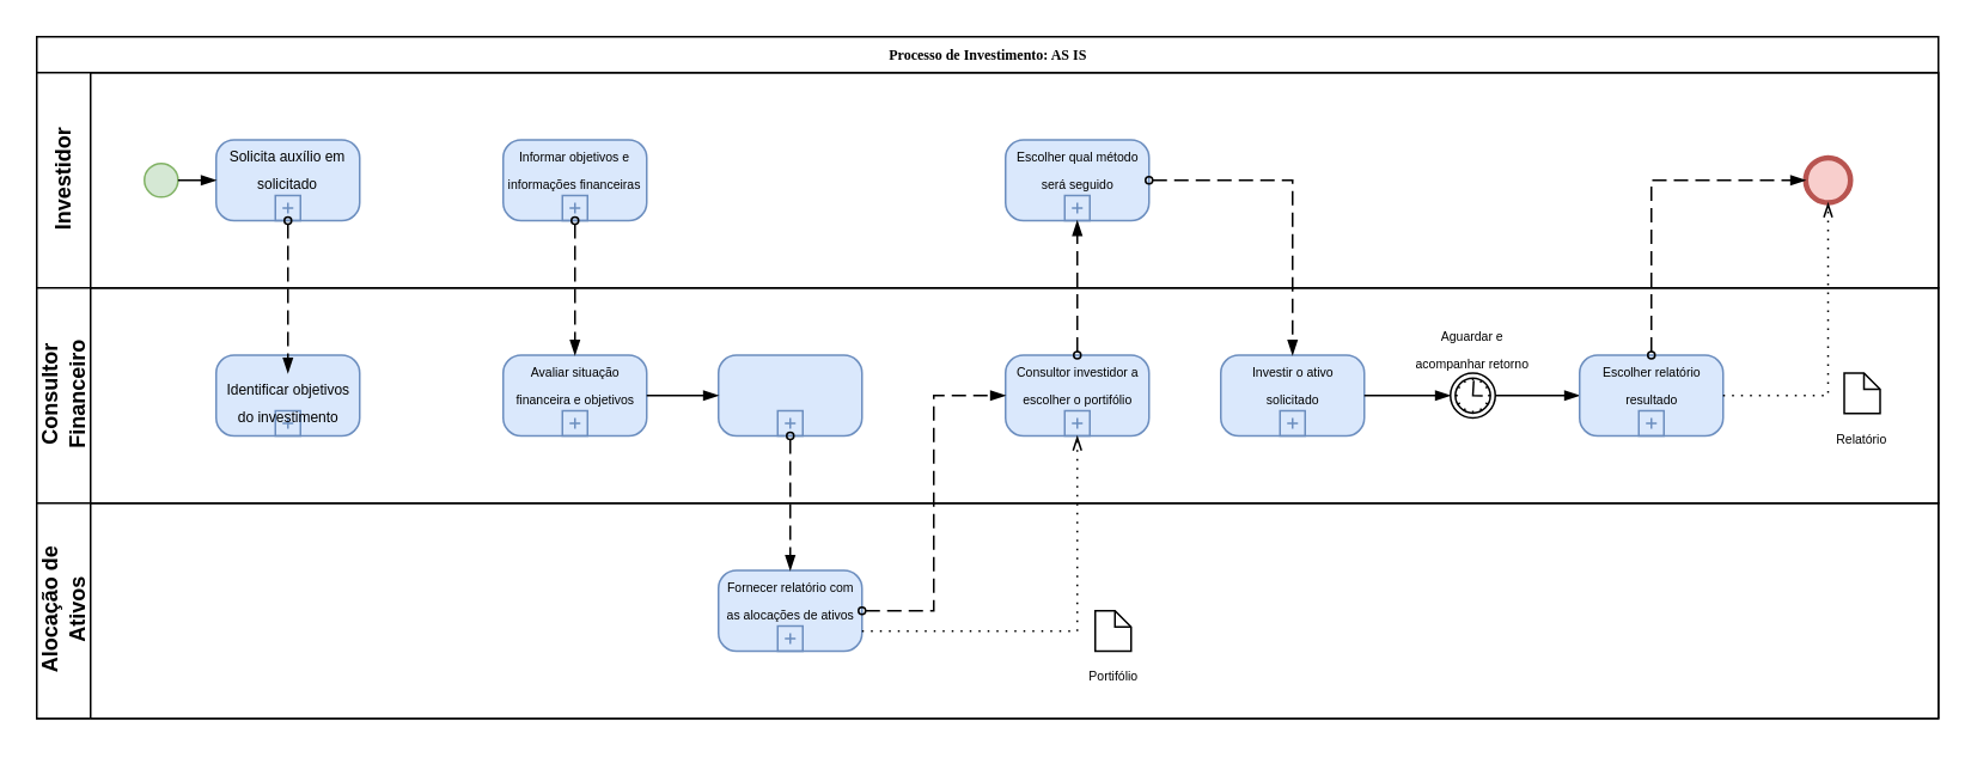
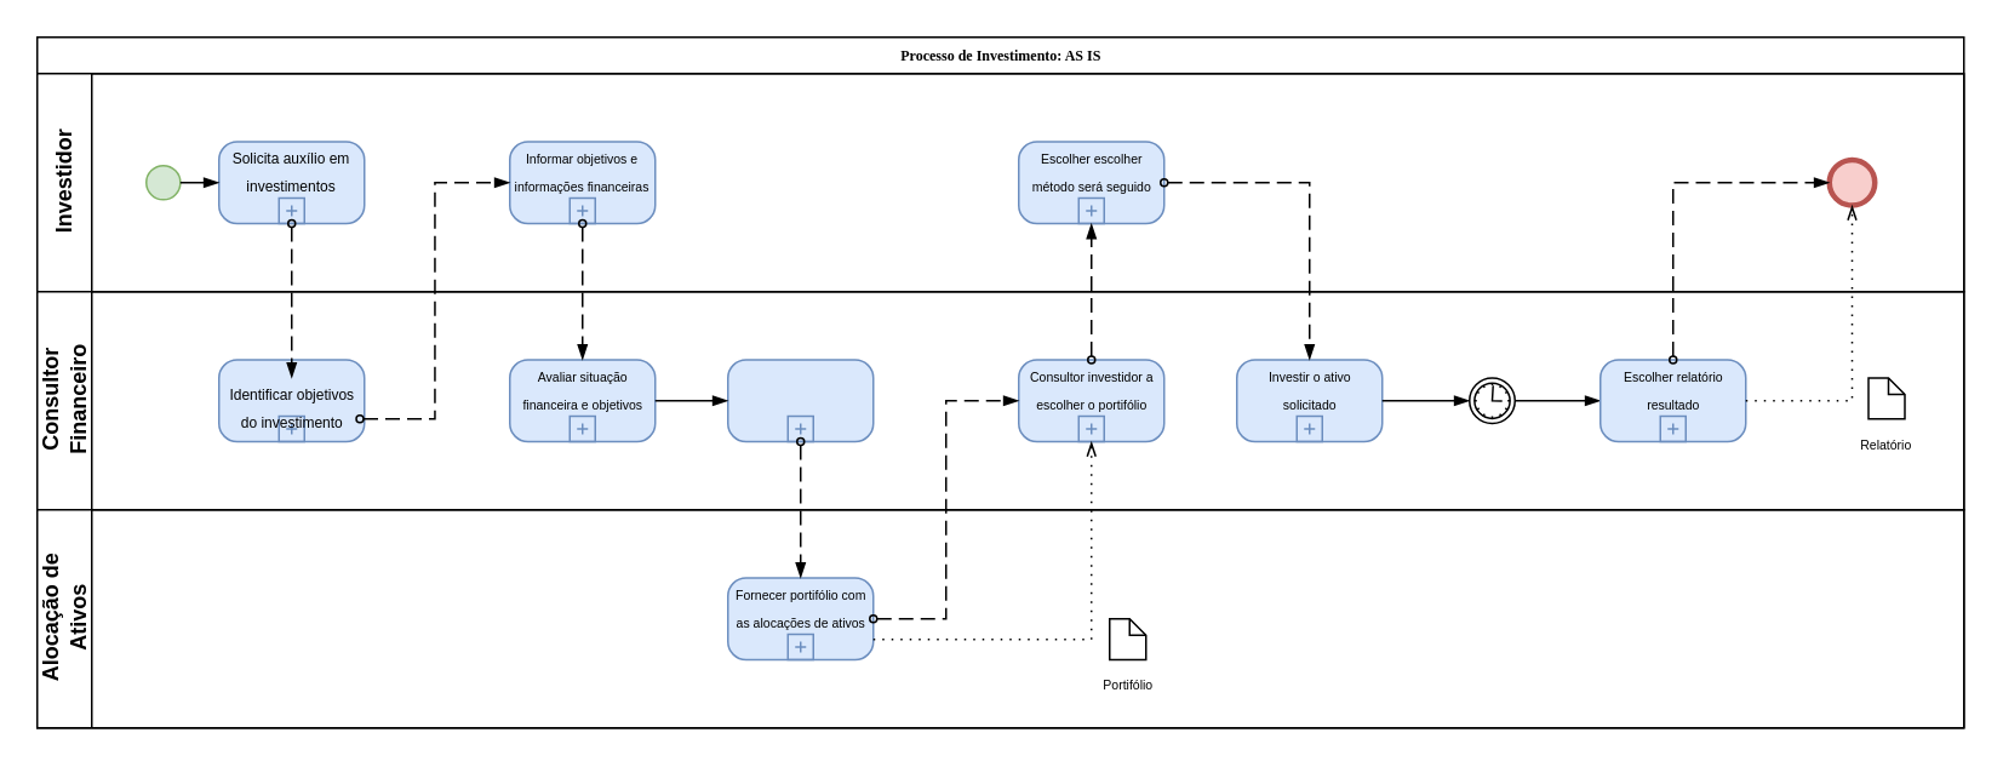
  <mxCell id="0" />
  <mxCell id="1" parent="0" />
  <mxCell id="2" value="Processo de Investimento: AS IS" style="swimlane;html=1;childLayout=stackLayout;horizontal=1;startSize=20;horizontalStack=0;rounded=0;shadow=0;labelBackgroundColor=none;strokeWidth=1;fontFamily=Verdana;fontSize=8;align=center;" parent="1" vertex="1"><mxGeometry x="20" y="20" width="1060" height="380" as="geometry" /></mxCell>
  <mxCell id="3" value="Investidor" style="swimlane;html=1;startSize=30;horizontal=0;" parent="2" vertex="1"><mxGeometry y="20" width="1060" height="120" as="geometry" /></mxCell>
  <mxCell id="4" value="" style="points=[[0.145,0.145,0],[0.5,0,0],[0.855,0.145,0],[1,0.5,0],[0.855,0.855,0],[0.5,1,0],[0.145,0.855,0],[0,0.5,0]];shape=mxgraph.bpmn.event;html=1;verticalLabelPosition=bottom;labelBackgroundColor=#ffffff;verticalAlign=top;align=center;perimeter=ellipsePerimeter;outlineConnect=0;aspect=fixed;outline=standard;symbol=general;fillColor=#d5e8d4;strokeColor=#82b366;" vertex="1" parent="3"><mxGeometry x="60" y="50.63" width="18.75" height="18.75" as="geometry" /></mxCell>
  <mxCell id="5" value="" style="points=[[0.25,0,0],[0.5,0,0],[0.75,0,0],[1,0.25,0],[1,0.5,0],[1,0.75,0],[0.75,1,0],[0.5,1,0],[0.25,1,0],[0,0.75,0],[0,0.5,0],[0,0.25,0]];shape=mxgraph.bpmn.task;whiteSpace=wrap;rectStyle=rounded;size=10;html=1;container=1;expand=0;collapsible=0;taskMarker=abstract;isLoopSub=1;align=center;fillColor=#dae8fc;strokeColor=#6c8ebf;" vertex="1" parent="3"><mxGeometry x="100" y="37.5" width="80" height="45" as="geometry" /></mxCell>
- <mxCell id="6" value="&lt;span style=&quot;font-size: 8px;&quot;&gt;Solicita auxílio em solicitado&lt;/span&gt;" style="text;html=1;align=center;verticalAlign=middle;whiteSpace=wrap;rounded=0;" vertex="1" parent="5"><mxGeometry x="5" width="70" height="30" as="geometry" /></mxCell>
+ <mxCell id="6" value="&lt;span style=&quot;font-size: 8px;&quot;&gt;Solicita auxílio em investimentos&lt;/span&gt;" style="text;html=1;align=center;verticalAlign=middle;whiteSpace=wrap;rounded=0;" vertex="1" parent="5"><mxGeometry x="5" width="70" height="30" as="geometry" /></mxCell>
  <mxCell id="7" value="" style="edgeStyle=elbowEdgeStyle;fontSize=12;html=1;endArrow=blockThin;endFill=1;rounded=0;exitX=1;exitY=0.5;exitDx=0;exitDy=0;exitPerimeter=0;entryX=0;entryY=0.5;entryDx=0;entryDy=0;entryPerimeter=0;" edge="1" parent="3" source="4" target="5"><mxGeometry width="160" relative="1" as="geometry"><mxPoint x="250" y="110" as="sourcePoint" /><mxPoint x="410" y="110" as="targetPoint" /></mxGeometry></mxCell>
  <mxCell id="8" value="" style="points=[[0.25,0,0],[0.5,0,0],[0.75,0,0],[1,0.25,0],[1,0.5,0],[1,0.75,0],[0.75,1,0],[0.5,1,0],[0.25,1,0],[0,0.75,0],[0,0.5,0],[0,0.25,0]];shape=mxgraph.bpmn.task;whiteSpace=wrap;rectStyle=rounded;size=10;html=1;container=1;expand=0;collapsible=0;taskMarker=abstract;isLoopSub=1;align=center;fillColor=#dae8fc;strokeColor=#6c8ebf;" vertex="1" parent="3"><mxGeometry x="260" y="37.5" width="80" height="45" as="geometry" /></mxCell>
  <mxCell id="9" value="&lt;font style=&quot;font-size: 7px;&quot;&gt;Informar objetivos e informações financeiras&lt;/font&gt;" style="text;html=1;align=center;verticalAlign=middle;whiteSpace=wrap;rounded=0;" vertex="1" parent="8"><mxGeometry width="80" height="30" as="geometry" /></mxCell>
  <mxCell id="10" value="" style="points=[[0.25,0,0],[0.5,0,0],[0.75,0,0],[1,0.25,0],[1,0.5,0],[1,0.75,0],[0.75,1,0],[0.5,1,0],[0.25,1,0],[0,0.75,0],[0,0.5,0],[0,0.25,0]];shape=mxgraph.bpmn.task;whiteSpace=wrap;rectStyle=rounded;size=10;html=1;container=1;expand=0;collapsible=0;taskMarker=abstract;isLoopSub=1;align=center;fillColor=#dae8fc;strokeColor=#6c8ebf;" vertex="1" parent="3"><mxGeometry x="540" y="37.5" width="80" height="45" as="geometry" /></mxCell>
- <mxCell id="11" value="&lt;span style=&quot;font-size: 7px;&quot;&gt;Escolher qual método será seguido&lt;/span&gt;" style="text;html=1;align=center;verticalAlign=middle;whiteSpace=wrap;rounded=0;" vertex="1" parent="10"><mxGeometry x="2.5" width="75" height="30" as="geometry" /></mxCell>
+ <mxCell id="11" value="&lt;span style=&quot;font-size: 7px;&quot;&gt;Escolher escolher método será seguido&lt;/span&gt;" style="text;html=1;align=center;verticalAlign=middle;whiteSpace=wrap;rounded=0;" vertex="1" parent="10"><mxGeometry x="2.5" width="75" height="30" as="geometry" /></mxCell>
  <mxCell id="12" value="" style="points=[[0.145,0.145,0],[0.5,0,0],[0.855,0.145,0],[1,0.5,0],[0.855,0.855,0],[0.5,1,0],[0.145,0.855,0],[0,0.5,0]];shape=mxgraph.bpmn.event;html=1;verticalLabelPosition=bottom;labelBackgroundColor=#ffffff;verticalAlign=top;align=center;perimeter=ellipsePerimeter;outlineConnect=0;aspect=fixed;outline=end;symbol=terminate2;fillColor=#f8cecc;strokeColor=#b85450;" vertex="1" parent="3"><mxGeometry x="986" y="47.5" width="25" height="25" as="geometry" /></mxCell>
  <mxCell id="13" value="Consultor&lt;div&gt;Financeiro&lt;/div&gt;" style="swimlane;html=1;startSize=30;horizontal=0;" parent="2" vertex="1"><mxGeometry y="140" width="1060" height="120" as="geometry" /></mxCell>
  <mxCell id="14" value="" style="points=[[0.25,0,0],[0.5,0,0],[0.75,0,0],[1,0.25,0],[1,0.5,0],[1,0.75,0],[0.75,1,0],[0.5,1,0],[0.25,1,0],[0,0.75,0],[0,0.5,0],[0,0.25,0]];shape=mxgraph.bpmn.task;whiteSpace=wrap;rectStyle=rounded;size=10;html=1;container=1;expand=0;collapsible=0;taskMarker=abstract;isLoopSub=1;align=center;fillColor=#dae8fc;strokeColor=#6c8ebf;" vertex="1" parent="13"><mxGeometry x="260" y="37.5" width="80" height="45" as="geometry" /></mxCell>
  <mxCell id="15" value="&lt;font style=&quot;font-size: 7px;&quot;&gt;Avaliar situação financeira e objetivos&lt;/font&gt;" style="text;html=1;align=center;verticalAlign=middle;whiteSpace=wrap;rounded=0;" vertex="1" parent="14"><mxGeometry x="2.5" width="75" height="30" as="geometry" /></mxCell>
  <mxCell id="16" value="" style="points=[[0.25,0,0],[0.5,0,0],[0.75,0,0],[1,0.25,0],[1,0.5,0],[1,0.75,0],[0.75,1,0],[0.5,1,0],[0.25,1,0],[0,0.75,0],[0,0.5,0],[0,0.25,0]];shape=mxgraph.bpmn.task;whiteSpace=wrap;rectStyle=rounded;size=10;html=1;container=1;expand=0;collapsible=0;taskMarker=abstract;isLoopSub=1;align=center;fillColor=#dae8fc;strokeColor=#6c8ebf;" vertex="1" parent="13"><mxGeometry x="380" y="37.5" width="80" height="45" as="geometry" /></mxCell>
  <mxCell id="17" value="" style="edgeStyle=elbowEdgeStyle;fontSize=12;html=1;endArrow=blockThin;endFill=1;rounded=0;exitX=1;exitY=0.5;exitDx=0;exitDy=0;exitPerimeter=0;entryX=0;entryY=0.5;entryDx=0;entryDy=0;entryPerimeter=0;" edge="1" parent="13" source="14" target="16"><mxGeometry width="160" relative="1" as="geometry"><mxPoint x="300" y="50" as="sourcePoint" /><mxPoint x="460" y="50" as="targetPoint" /></mxGeometry></mxCell>
  <mxCell id="18" value="" style="points=[[0.25,0,0],[0.5,0,0],[0.75,0,0],[1,0.25,0],[1,0.5,0],[1,0.75,0],[0.75,1,0],[0.5,1,0],[0.25,1,0],[0,0.75,0],[0,0.5,0],[0,0.25,0]];shape=mxgraph.bpmn.task;whiteSpace=wrap;rectStyle=rounded;size=10;html=1;container=1;expand=0;collapsible=0;taskMarker=abstract;isLoopSub=1;align=center;fillColor=#dae8fc;strokeColor=#6c8ebf;" vertex="1" parent="13"><mxGeometry x="540" y="37.5" width="80" height="45" as="geometry" /></mxCell>
  <mxCell id="19" value="&lt;span style=&quot;font-size: 7px;&quot;&gt;Consultor investidor a escolher o portifólio&lt;/span&gt;" style="text;html=1;align=center;verticalAlign=middle;whiteSpace=wrap;rounded=0;" vertex="1" parent="18"><mxGeometry x="2.5" width="75" height="30" as="geometry" /></mxCell>
  <mxCell id="20" value="" style="points=[[0.25,0,0],[0.5,0,0],[0.75,0,0],[1,0.25,0],[1,0.5,0],[1,0.75,0],[0.75,1,0],[0.5,1,0],[0.25,1,0],[0,0.75,0],[0,0.5,0],[0,0.25,0]];shape=mxgraph.bpmn.task;whiteSpace=wrap;rectStyle=rounded;size=10;html=1;container=1;expand=0;collapsible=0;taskMarker=abstract;isLoopSub=1;align=center;fillColor=#dae8fc;strokeColor=#6c8ebf;" vertex="1" parent="13"><mxGeometry x="660" y="37.5" width="80" height="45" as="geometry" /></mxCell>
  <mxCell id="21" value="&lt;span style=&quot;font-size: 7px;&quot;&gt;Investir o ativo solicitado&lt;/span&gt;" style="text;html=1;align=center;verticalAlign=middle;whiteSpace=wrap;rounded=0;" vertex="1" parent="20"><mxGeometry x="2.5" width="75" height="30" as="geometry" /></mxCell>
  <mxCell id="22" value="" style="edgeStyle=elbowEdgeStyle;fontSize=12;html=1;endArrow=blockThin;endFill=1;rounded=0;exitX=1;exitY=0.5;exitDx=0;exitDy=0;exitPerimeter=0;entryX=0;entryY=0.5;entryDx=0;entryDy=0;entryPerimeter=0;" edge="1" parent="13" source="20" target="23"><mxGeometry width="160" relative="1" as="geometry"><mxPoint x="630" y="100" as="sourcePoint" /><mxPoint x="788" y="60.005" as="targetPoint" /></mxGeometry></mxCell>
  <mxCell id="23" value="" style="points=[[0.145,0.145,0],[0.5,0,0],[0.855,0.145,0],[1,0.5,0],[0.855,0.855,0],[0.5,1,0],[0.145,0.855,0],[0,0.5,0]];shape=mxgraph.bpmn.event;html=1;verticalLabelPosition=bottom;labelBackgroundColor=#ffffff;verticalAlign=top;align=center;perimeter=ellipsePerimeter;outlineConnect=0;aspect=fixed;outline=standard;symbol=timer;" vertex="1" parent="13"><mxGeometry x="788" y="47.5" width="25" height="25" as="geometry" /></mxCell>
- <mxCell id="24" value="&lt;span style=&quot;font-size: 7px;&quot;&gt;Aguardar e acompanhar retorno&lt;/span&gt;" style="text;html=1;align=center;verticalAlign=middle;whiteSpace=wrap;rounded=0;" vertex="1" parent="13"><mxGeometry x="763" y="17.5" width="75" height="30" as="geometry" /></mxCell>
  <mxCell id="25" value="" style="edgeStyle=elbowEdgeStyle;fontSize=12;html=1;endArrow=blockThin;endFill=1;rounded=0;exitX=1;exitY=0.5;exitDx=0;exitDy=0;exitPerimeter=0;entryX=0;entryY=0.5;entryDx=0;entryDy=0;entryPerimeter=0;" edge="1" parent="13" source="23" target="26"><mxGeometry width="160" relative="1" as="geometry"><mxPoint x="820" y="59.76" as="sourcePoint" /><mxPoint x="868" y="59.76" as="targetPoint" /></mxGeometry></mxCell>
  <mxCell id="26" value="" style="points=[[0.25,0,0],[0.5,0,0],[0.75,0,0],[1,0.25,0],[1,0.5,0],[1,0.75,0],[0.75,1,0],[0.5,1,0],[0.25,1,0],[0,0.75,0],[0,0.5,0],[0,0.25,0]];shape=mxgraph.bpmn.task;whiteSpace=wrap;rectStyle=rounded;size=10;html=1;container=1;expand=0;collapsible=0;taskMarker=abstract;isLoopSub=1;align=center;fillColor=#dae8fc;strokeColor=#6c8ebf;" vertex="1" parent="13"><mxGeometry x="860" y="37.5" width="80" height="45" as="geometry" /></mxCell>
  <mxCell id="27" value="&lt;span style=&quot;font-size: 7px;&quot;&gt;Escolher relatório resultado&lt;/span&gt;" style="text;html=1;align=center;verticalAlign=middle;whiteSpace=wrap;rounded=0;" vertex="1" parent="26"><mxGeometry x="2.5" width="75" height="30" as="geometry" /></mxCell>
  <mxCell id="28" value="" style="shape=mxgraph.bpmn.data;labelPosition=center;verticalLabelPosition=bottom;align=center;verticalAlign=top;size=9;html=1;" vertex="1" parent="13"><mxGeometry x="1007.5" y="47.5" width="20" height="22.5" as="geometry" /></mxCell>
  <mxCell id="29" value="&lt;font style=&quot;font-size: 7px;&quot;&gt;Relatório&lt;/font&gt;" style="text;html=1;align=center;verticalAlign=middle;whiteSpace=wrap;rounded=0;" vertex="1" parent="13"><mxGeometry x="980" y="67.5" width="75" height="30" as="geometry" /></mxCell>
  <mxCell id="30" value="Alocação de&lt;div&gt;Ativos&lt;/div&gt;" style="swimlane;html=1;startSize=30;horizontal=0;" parent="2" vertex="1"><mxGeometry y="260" width="1060" height="120" as="geometry" /></mxCell>
  <mxCell id="31" value="" style="points=[[0.25,0,0],[0.5,0,0],[0.75,0,0],[1,0.25,0],[1,0.5,0],[1,0.75,0],[0.75,1,0],[0.5,1,0],[0.25,1,0],[0,0.75,0],[0,0.5,0],[0,0.25,0]];shape=mxgraph.bpmn.task;whiteSpace=wrap;rectStyle=rounded;size=10;html=1;container=1;expand=0;collapsible=0;taskMarker=abstract;isLoopSub=1;align=center;fillColor=#dae8fc;strokeColor=#6c8ebf;" vertex="1" parent="30"><mxGeometry x="380" y="37.5" width="80" height="45" as="geometry" /></mxCell>
- <mxCell id="32" value="&lt;font style=&quot;font-size: 7px;&quot;&gt;Fornecer relatório com as alocações de ativos&lt;/font&gt;" style="text;html=1;align=center;verticalAlign=middle;whiteSpace=wrap;rounded=0;" vertex="1" parent="31"><mxGeometry x="2.5" width="75" height="30" as="geometry" /></mxCell>
+ <mxCell id="32" value="&lt;font style=&quot;font-size: 7px;&quot;&gt;Fornecer portifólio com as alocações de ativos&lt;/font&gt;" style="text;html=1;align=center;verticalAlign=middle;whiteSpace=wrap;rounded=0;" vertex="1" parent="31"><mxGeometry x="2.5" width="75" height="30" as="geometry" /></mxCell>
  <mxCell id="33" value="" style="shape=mxgraph.bpmn.data;labelPosition=center;verticalLabelPosition=bottom;align=center;verticalAlign=top;size=9;html=1;" vertex="1" parent="30"><mxGeometry x="590" y="60" width="20" height="22.5" as="geometry" /></mxCell>
  <mxCell id="34" value="&lt;font style=&quot;font-size: 7px;&quot;&gt;Portifólio&lt;/font&gt;" style="text;html=1;align=center;verticalAlign=middle;whiteSpace=wrap;rounded=0;" vertex="1" parent="30"><mxGeometry x="562.5" y="80" width="75" height="30" as="geometry" /></mxCell>
  <mxCell id="35" value="" style="dashed=1;dashPattern=8 4;endArrow=blockThin;endFill=1;startArrow=oval;startFill=0;endSize=6;startSize=4;html=1;rounded=0;exitX=0.5;exitY=1;exitDx=0;exitDy=0;exitPerimeter=0;entryX=0.5;entryY=0;entryDx=0;entryDy=0;" edge="1" parent="2" source="8" target="15"><mxGeometry width="160" relative="1" as="geometry"><mxPoint x="150" y="113" as="sourcePoint" /><mxPoint x="150" y="188" as="targetPoint" /></mxGeometry></mxCell>
  <mxCell id="36" value="" style="dashed=1;dashPattern=8 4;endArrow=blockThin;endFill=1;startArrow=oval;startFill=0;endSize=6;startSize=4;html=1;rounded=0;exitX=0.5;exitY=1;exitDx=0;exitDy=0;exitPerimeter=0;entryX=0.5;entryY=0;entryDx=0;entryDy=0;" edge="1" parent="2" source="16" target="32"><mxGeometry width="160" relative="1" as="geometry"><mxPoint x="310" y="113" as="sourcePoint" /><mxPoint x="310" y="188" as="targetPoint" /></mxGeometry></mxCell>
  <mxCell id="37" value="" style="dashed=1;dashPattern=8 4;endArrow=blockThin;endFill=1;startArrow=oval;startFill=0;endSize=6;startSize=4;html=1;rounded=0;exitX=1;exitY=0.5;exitDx=0;exitDy=0;entryX=0;entryY=0.5;entryDx=0;entryDy=0;edgeStyle=orthogonalEdgeStyle;exitPerimeter=0;entryPerimeter=0;" edge="1" parent="2" source="31" target="18"><mxGeometry width="160" relative="1" as="geometry"><mxPoint x="500" y="350" as="sourcePoint" /><mxPoint x="582" y="230" as="targetPoint" /></mxGeometry></mxCell>
  <mxCell id="38" value="" style="edgeStyle=orthogonalEdgeStyle;fontSize=12;html=1;endFill=0;startFill=0;endSize=6;startSize=6;dashed=1;dashPattern=1 4;endArrow=openThin;startArrow=none;rounded=0;exitX=1;exitY=0.75;exitDx=0;exitDy=0;exitPerimeter=0;entryX=0.5;entryY=1;entryDx=0;entryDy=0;entryPerimeter=0;" edge="1" parent="2" source="31" target="18"><mxGeometry width="160" relative="1" as="geometry"><mxPoint x="470" y="342.5" as="sourcePoint" /><mxPoint x="630" y="342.5" as="targetPoint" /></mxGeometry></mxCell>
  <mxCell id="39" value="" style="dashed=1;dashPattern=8 4;endArrow=blockThin;endFill=1;startArrow=oval;startFill=0;endSize=6;startSize=4;html=1;rounded=0;exitX=0.5;exitY=0;exitDx=0;exitDy=0;entryX=0.5;entryY=1;entryDx=0;entryDy=0;entryPerimeter=0;" edge="1" parent="2" source="19" target="10"><mxGeometry width="160" relative="1" as="geometry"><mxPoint x="430" y="233" as="sourcePoint" /><mxPoint x="430" y="308" as="targetPoint" /></mxGeometry></mxCell>
  <mxCell id="40" value="" style="dashed=1;dashPattern=8 4;endArrow=blockThin;endFill=1;startArrow=oval;startFill=0;endSize=6;startSize=4;html=1;rounded=0;exitX=1;exitY=0.5;exitDx=0;exitDy=0;entryX=0.5;entryY=0;entryDx=0;entryDy=0;edgeStyle=orthogonalEdgeStyle;exitPerimeter=0;" edge="1" parent="2" source="10" target="21"><mxGeometry width="160" relative="1" as="geometry"><mxPoint x="710" y="200" as="sourcePoint" /><mxPoint x="790" y="80" as="targetPoint" /></mxGeometry></mxCell>
  <mxCell id="41" value="" style="dashed=1;dashPattern=8 4;endArrow=blockThin;endFill=1;startArrow=oval;startFill=0;endSize=6;startSize=4;html=1;rounded=0;exitX=0.5;exitY=0;exitDx=0;exitDy=0;entryX=0;entryY=0.5;entryDx=0;entryDy=0;edgeStyle=orthogonalEdgeStyle;entryPerimeter=0;" edge="1" parent="2" source="27" target="12"><mxGeometry width="160" relative="1" as="geometry"><mxPoint x="630" y="90" as="sourcePoint" /><mxPoint x="710" y="188" as="targetPoint" /></mxGeometry></mxCell>
  <mxCell id="42" value="" style="edgeStyle=orthogonalEdgeStyle;fontSize=12;html=1;endFill=0;startFill=0;endSize=6;startSize=6;dashed=1;dashPattern=1 4;endArrow=openThin;startArrow=none;rounded=0;exitX=1;exitY=0.5;exitDx=0;exitDy=0;exitPerimeter=0;entryX=0.5;entryY=1;entryDx=0;entryDy=0;entryPerimeter=0;" edge="1" parent="2" source="26" target="12"><mxGeometry width="160" relative="1" as="geometry"><mxPoint x="920" y="238" as="sourcePoint" /><mxPoint x="1040" y="130" as="targetPoint" /></mxGeometry></mxCell>
  <mxCell id="43" value="" style="points=[[0.25,0,0],[0.5,0,0],[0.75,0,0],[1,0.25,0],[1,0.5,0],[1,0.75,0],[0.75,1,0],[0.5,1,0],[0.25,1,0],[0,0.75,0],[0,0.5,0],[0,0.25,0]];shape=mxgraph.bpmn.task;whiteSpace=wrap;rectStyle=rounded;size=10;html=1;container=1;expand=0;collapsible=0;taskMarker=abstract;isLoopSub=1;align=center;fillColor=#dae8fc;strokeColor=#6c8ebf;" vertex="1" parent="1"><mxGeometry x="120" y="197.5" width="80" height="45" as="geometry" /></mxCell>
  <mxCell id="44" value="&lt;span style=&quot;font-size: 8px;&quot;&gt;Identificar objetivos do investimento&lt;/span&gt;" style="text;html=1;align=center;verticalAlign=middle;whiteSpace=wrap;rounded=0;" vertex="1" parent="43"><mxGeometry x="2.5" y="10" width="75" height="30" as="geometry" /></mxCell>
  <mxCell id="45" value="" style="dashed=1;dashPattern=8 4;endArrow=blockThin;endFill=1;startArrow=oval;startFill=0;endSize=6;startSize=4;html=1;rounded=0;exitX=0.5;exitY=1;exitDx=0;exitDy=0;exitPerimeter=0;entryX=0.5;entryY=0;entryDx=0;entryDy=0;" edge="1" parent="1" source="5" target="44"><mxGeometry width="160" relative="1" as="geometry"><mxPoint x="270" y="150" as="sourcePoint" /><mxPoint x="430" y="150" as="targetPoint" /></mxGeometry></mxCell>
+ <mxCell id="46" value="" style="dashed=1;dashPattern=8 4;endArrow=blockThin;endFill=1;startArrow=oval;startFill=0;endSize=6;startSize=4;html=1;rounded=0;exitX=1;exitY=0.75;exitDx=0;exitDy=0;entryX=0;entryY=0.75;entryDx=0;entryDy=0;edgeStyle=orthogonalEdgeStyle;" edge="1" parent="1" source="44" target="9"><mxGeometry width="160" relative="1" as="geometry"><mxPoint x="170" y="133" as="sourcePoint" /><mxPoint x="170" y="208" as="targetPoint" /></mxGeometry></mxCell>
